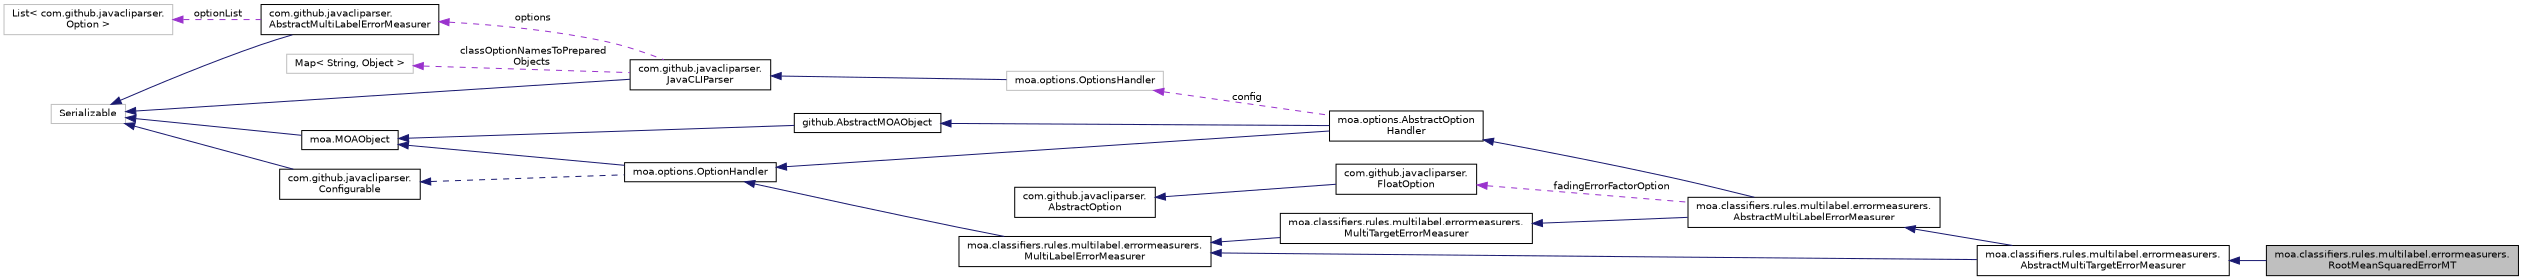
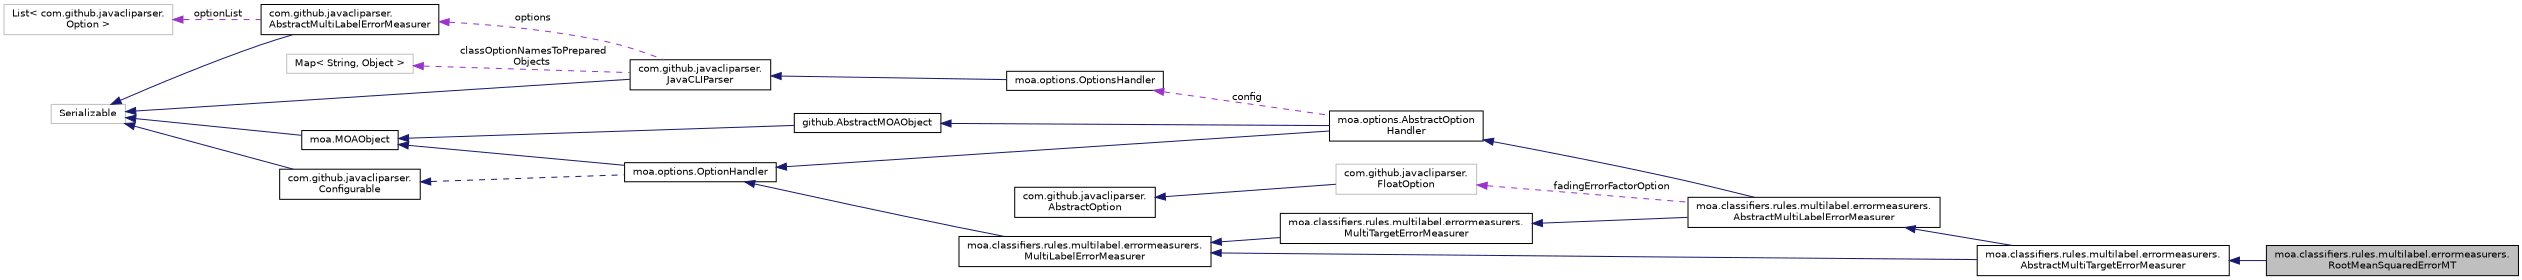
  digraph {
    rankdir=LR
    node [color=black fillcolor=white fontname=Helvetica fontsize=10 shape=record style=filled]
    edge [color=midnightblue dir=back fontname=Helvetica fontsize=10 labelfontname=Helvetica labelfontsize=10 style=solid]
    n1 [fillcolor=grey75 fontcolor=black height=0.2 label="moa.classifiers.rules.multilabel.errormeasurers.\lRootMeanSquaredErrorMT" width=0.4]
    n2 [height=0.2 label="moa.classifiers.rules.multilabel.errormeasurers.\lAbstractMultiTargetErrorMeasurer" width=0.4]
    n3 [height=0.2 label="moa.classifiers.rules.multilabel.errormeasurers.\lAbstractMultiLabelErrorMeasurer" width=0.4]
    n4 [height=0.2 label="moa.options.AbstractOption\lHandler" width=0.4]
    n5 [height=0.2 label="github.AbstractMOAObject" width=0.4]
    n6 [height=0.2 label="moa.MOAObject" width=0.4]
    n7 [height=0.2 label="moa.options.OptionHandler" width=0.4]
    n8 [height=0.2 label="moa.classifiers.rules.multilabel.errormeasurers.\lMultiLabelErrorMeasurer" width=0.4]
    n9 [color=grey75 height=0.2 label=Serializable width=0.4]
    n10 [height=0.2 label="com.github.javacliparser.\lConfigurable" width=0.4]
    n11 [height=0.2 label="com.github.javacliparser.\lJavaCLIParser" width=0.4]
    n12 [height=0.2 label="com.github.javacliparser.\lAbstractMultiLabelErrorMeasurer" width=0.4]
-   n13 [color=grey75 height=0.2 label="moa.options.OptionsHandler" width=0.4]
+   n13 [height=0.2 label="moa.options.OptionsHandler" width=0.4]
    n14 [height=0.2 label="moa.classifiers.rules.multilabel.errormeasurers.\lMultiTargetErrorMeasurer" width=0.4]
    n15 [color=grey75 height=0.2 label="List\< com.github.javacliparser.\lOption \>" width=0.4]
    n16 [color=grey75 height=0.2 label="Map\< String, Object \>" width=0.4]
-   n17 [height=0.2 label="com.github.javacliparser.\lFloatOption" width=0.4]
+   n17 [color=grey75 height=0.2 label="com.github.javacliparser.\lFloatOption" width=0.4]
    n18 [height=0.2 label="com.github.javacliparser.\lAbstractOption" width=0.4]
    n2 -> n1
    n3 -> n2
    n4 -> n3
    n5 -> n4
    n6 -> n5
    n6 -> n7
    n7 -> n4
    n7 -> n8
    n8 -> n2
    n8 -> n14
    n9 -> n6
    n9 -> n10
    n9 -> n11
    n9 -> n12
    n10 -> n7 [style=dashed]
    n11 -> n13
    n12 -> n11 [color=darkorchid3 label=" options" style=dashed]
    n13 -> n4 [color=darkorchid3 label=" config" style=dashed]
    n14 -> n3
    n15 -> n12 [color=darkorchid3 label=" optionList" style=dashed]
    n16 -> n11 [color=darkorchid3 label=" classOptionNamesToPrepared\lObjects" style=dashed]
    n17 -> n3 [color=darkorchid3 label=" fadingErrorFactorOption" style=dashed]
    n18 -> n17
  }
